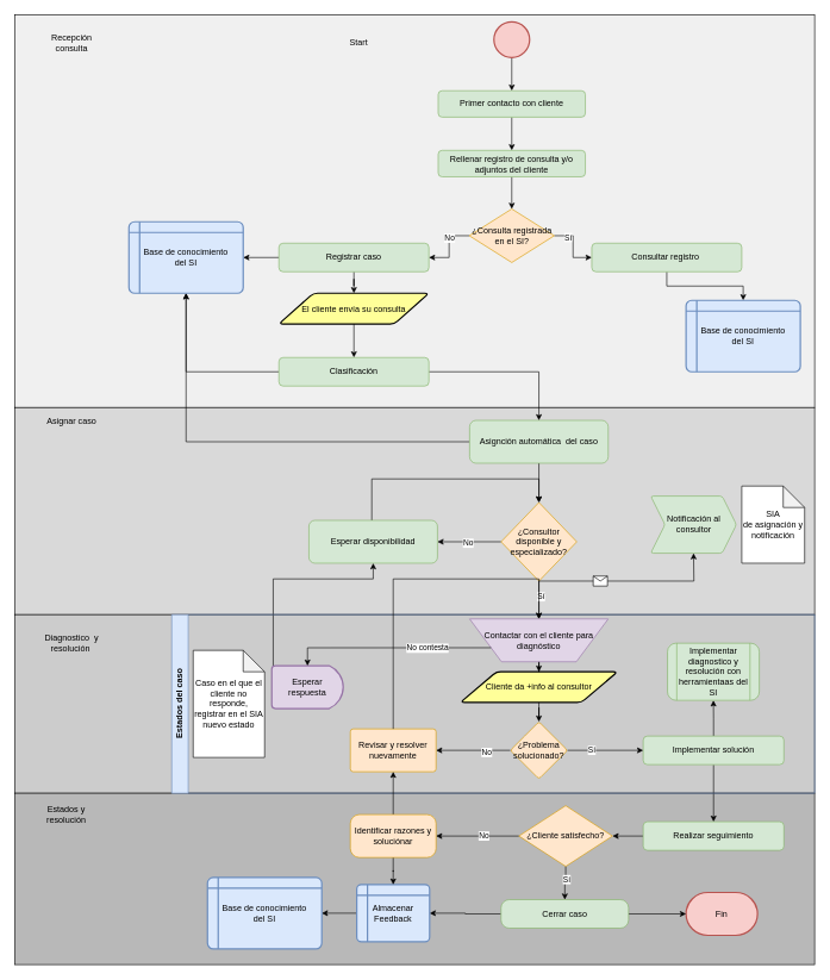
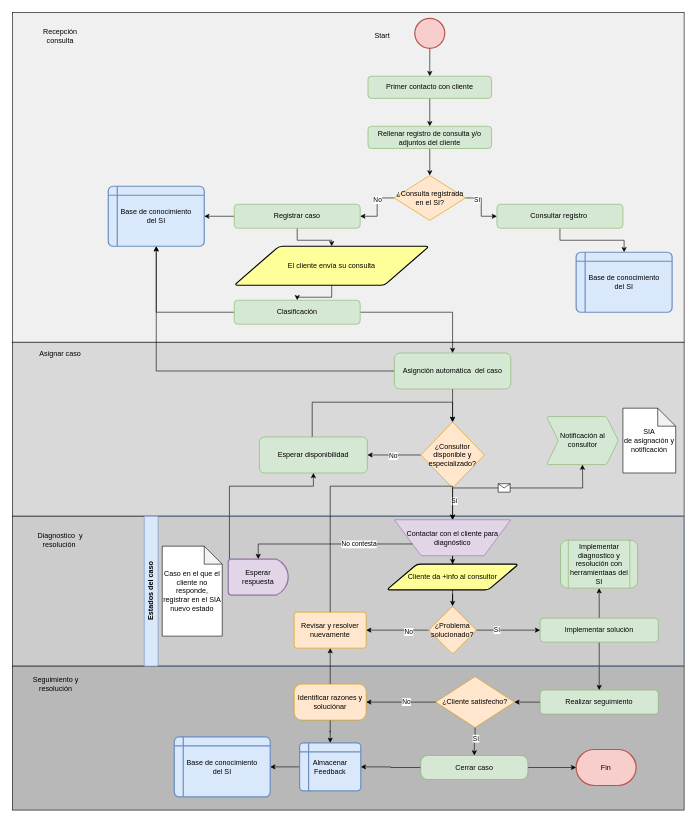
  <mxCell id="0" />
  <mxCell id="1" parent="0" />
  <mxCell id="2" value="" style="rounded=0;whiteSpace=wrap;html=1;fillColor=#F0F0F0;" vertex="1" parent="1"><mxGeometry x="20" y="20" width="1120" height="550" as="geometry" /></mxCell>
  <mxCell id="3" value="" style="rounded=0;whiteSpace=wrap;html=1;fillColor=#D9D9D9;" vertex="1" parent="1"><mxGeometry x="20" y="570" width="1120" height="290" as="geometry" /></mxCell>
  <mxCell id="4" value="" style="rounded=0;whiteSpace=wrap;html=1;fillColor=#CCCCCC;" vertex="1" parent="1"><mxGeometry x="20" y="860" width="1120" height="250" as="geometry" /></mxCell>
  <mxCell id="5" value="" style="rounded=0;whiteSpace=wrap;html=1;fillColor=#B8B8B8;" vertex="1" parent="1"><mxGeometry x="20" y="1110" width="1120" height="240" as="geometry" /></mxCell>
  <mxCell id="6" value="" style="edgeStyle=orthogonalEdgeStyle;rounded=0;orthogonalLoop=1;jettySize=auto;html=1;" edge="1" parent="1" source="7" target="9"><mxGeometry relative="1" as="geometry" /></mxCell>
  <mxCell id="7" value="" style="strokeWidth=2;html=1;shape=mxgraph.flowchart.start_2;whiteSpace=wrap;fillColor=#f8cecc;strokeColor=#b85450;" vertex="1" parent="1"><mxGeometry x="691" y="30" width="50" height="50" as="geometry" /></mxCell>
  <mxCell id="8" value="" style="edgeStyle=orthogonalEdgeStyle;rounded=0;orthogonalLoop=1;jettySize=auto;html=1;" edge="1" parent="1" source="9" target="68"><mxGeometry relative="1" as="geometry" /></mxCell>
  <mxCell id="9" value="Primer contacto con cliente" style="rounded=1;whiteSpace=wrap;html=1;fillColor=#d5e8d4;strokeColor=#82b366;" vertex="1" parent="1"><mxGeometry x="613" y="126.5" width="206" height="37" as="geometry" /></mxCell>
  <mxCell id="10" value="Recepción consulta" style="text;html=1;strokeColor=none;fillColor=none;align=center;verticalAlign=middle;whiteSpace=wrap;rounded=0;" vertex="1" parent="1"><mxGeometry x="55" y="40" width="90" height="40" as="geometry" /></mxCell>
  <mxCell id="11" value="Asignar caso" style="text;html=1;strokeColor=none;fillColor=none;align=center;verticalAlign=middle;whiteSpace=wrap;rounded=0;" vertex="1" parent="1"><mxGeometry x="55" y="570" width="90" height="40" as="geometry" /></mxCell>
  <mxCell id="12" value="Diagnostico&amp;nbsp; y resolución&amp;nbsp;" style="text;html=1;strokeColor=none;fillColor=none;align=center;verticalAlign=middle;whiteSpace=wrap;rounded=0;" vertex="1" parent="1"><mxGeometry x="40" y="880" width="120" height="40" as="geometry" /></mxCell>
- <mxCell id="13" value="Estados y resolución" style="text;html=1;strokeColor=none;fillColor=none;align=center;verticalAlign=middle;whiteSpace=wrap;rounded=0;" vertex="1" parent="1"><mxGeometry x="40" y="1120" width="105" height="40" as="geometry" /></mxCell>
+ <mxCell id="13" value="Seguimiento y resolución" style="text;html=1;strokeColor=none;fillColor=none;align=center;verticalAlign=middle;whiteSpace=wrap;rounded=0;" vertex="1" parent="1"><mxGeometry x="40" y="1120" width="105" height="40" as="geometry" /></mxCell>
  <mxCell id="14" value="" style="edgeStyle=orthogonalEdgeStyle;rounded=0;orthogonalLoop=1;jettySize=auto;html=1;" edge="1" parent="1" source="16" target="18"><mxGeometry relative="1" as="geometry" /></mxCell>
  <mxCell id="15" value="" style="edgeStyle=orthogonalEdgeStyle;rounded=0;orthogonalLoop=1;jettySize=auto;html=1;" edge="1" parent="1" source="16" target="61"><mxGeometry relative="1" as="geometry" /></mxCell>
  <mxCell id="16" value="Registrar caso" style="rounded=1;whiteSpace=wrap;html=1;fillColor=#d5e8d4;strokeColor=#82b366;" vertex="1" parent="1"><mxGeometry x="390" y="340" width="210" height="40" as="geometry" /></mxCell>
  <mxCell id="17" value="" style="edgeStyle=orthogonalEdgeStyle;rounded=0;orthogonalLoop=1;jettySize=auto;html=1;entryX=0.5;entryY=0;entryDx=0;entryDy=0;exitX=0.5;exitY=1;exitDx=0;exitDy=0;" edge="1" parent="1" source="18" target="64"><mxGeometry relative="1" as="geometry"><mxPoint x="574.003" y="431.533" as="sourcePoint" /><mxPoint x="753.257" y="464" as="targetPoint" /></mxGeometry></mxCell>
- <mxCell id="18" value="El cliente envía su consulta" style="shape=parallelogram;html=1;strokeWidth=2;perimeter=parallelogramPerimeter;whiteSpace=wrap;rounded=1;arcSize=12;size=0.23;fillColor=#FFFF99;" vertex="1" parent="1"><mxGeometry x="390" y="410" width="210" height="43" as="geometry" /></mxCell>
+ <mxCell id="18" value="El cliente envía su consulta" style="shape=parallelogram;html=1;strokeWidth=2;perimeter=parallelogramPerimeter;whiteSpace=wrap;rounded=1;arcSize=12;size=0.23;fillColor=#FFFF99;" vertex="1" parent="1"><mxGeometry x="390" y="410" width="325" height="65" as="geometry" /></mxCell>
  <mxCell id="19" value="" style="edgeStyle=orthogonalEdgeStyle;rounded=0;orthogonalLoop=1;jettySize=auto;html=1;" edge="1" parent="1" source="21" target="26"><mxGeometry relative="1" as="geometry" /></mxCell>
  <mxCell id="20" style="edgeStyle=orthogonalEdgeStyle;rounded=0;orthogonalLoop=1;jettySize=auto;html=1;" edge="1" parent="1" source="21" target="61"><mxGeometry relative="1" as="geometry" /></mxCell>
  <mxCell id="21" value="Asignción automática&amp;nbsp; del caso" style="rounded=1;whiteSpace=wrap;html=1;fillColor=#d5e8d4;strokeColor=#82b366;" vertex="1" parent="1"><mxGeometry x="657" y="588" width="194" height="60" as="geometry" /></mxCell>
  <mxCell id="22" value="" style="edgeStyle=orthogonalEdgeStyle;rounded=0;orthogonalLoop=1;jettySize=auto;html=1;" edge="1" parent="1" source="26" target="28"><mxGeometry relative="1" as="geometry" /></mxCell>
  <mxCell id="23" value="No" style="edgeLabel;html=1;align=center;verticalAlign=middle;resizable=0;points=[];" vertex="1" connectable="0" parent="22"><mxGeometry x="0.056" y="1" relative="1" as="geometry"><mxPoint as="offset" /></mxGeometry></mxCell>
  <mxCell id="24" value="" style="edgeStyle=orthogonalEdgeStyle;rounded=0;orthogonalLoop=1;jettySize=auto;html=1;entryX=0.5;entryY=0;entryDx=0;entryDy=0;" edge="1" parent="1" source="26" target="79"><mxGeometry relative="1" as="geometry"><mxPoint x="753.737" y="874" as="targetPoint" /></mxGeometry></mxCell>
  <mxCell id="25" value="Sí" style="edgeLabel;html=1;align=center;verticalAlign=middle;resizable=0;points=[];" vertex="1" connectable="0" parent="24"><mxGeometry x="-0.224" y="2" relative="1" as="geometry"><mxPoint as="offset" /></mxGeometry></mxCell>
  <mxCell id="26" value="¿Consultor disponible y especializado?" style="rhombus;whiteSpace=wrap;html=1;rounded=1;arcSize=0;fillColor=#ffe6cc;strokeColor=#d79b00;" vertex="1" parent="1"><mxGeometry x="701" y="703" width="106" height="110" as="geometry" /></mxCell>
  <mxCell id="27" style="edgeStyle=orthogonalEdgeStyle;rounded=0;orthogonalLoop=1;jettySize=auto;html=1;entryX=0.5;entryY=0;entryDx=0;entryDy=0;" edge="1" parent="1" source="28" target="26"><mxGeometry relative="1" as="geometry"><Array as="points"><mxPoint x="520" y="670" /><mxPoint x="754" y="670" /></Array></mxGeometry></mxCell>
  <mxCell id="28" value="Esperar disponibilidad" style="whiteSpace=wrap;html=1;rounded=1;arcSize=14;fillColor=#d5e8d4;strokeColor=#82b366;" vertex="1" parent="1"><mxGeometry x="432" y="728" width="180" height="60" as="geometry" /></mxCell>
  <mxCell id="29" value="" style="edgeStyle=orthogonalEdgeStyle;rounded=0;orthogonalLoop=1;jettySize=auto;html=1;" edge="1" parent="1" source="49" target="37"><mxGeometry relative="1" as="geometry" /></mxCell>
  <mxCell id="30" value="" style="edgeStyle=orthogonalEdgeStyle;rounded=0;orthogonalLoop=1;jettySize=auto;html=1;entryX=0.5;entryY=0;entryDx=0;entryDy=0;" edge="1" parent="1" source="32" target="39"><mxGeometry relative="1" as="geometry" /></mxCell>
  <mxCell id="31" value="" style="edgeStyle=orthogonalEdgeStyle;rounded=0;orthogonalLoop=1;jettySize=auto;html=1;" edge="1" parent="1" source="32" target="78"><mxGeometry relative="1" as="geometry" /></mxCell>
  <mxCell id="32" value="Implementar solución" style="rounded=1;whiteSpace=wrap;html=1;fillColor=#d5e8d4;strokeColor=#82b366;" vertex="1" parent="1"><mxGeometry x="900" y="1030" width="197" height="40" as="geometry" /></mxCell>
  <mxCell id="33" value="" style="edgeStyle=orthogonalEdgeStyle;rounded=0;orthogonalLoop=1;jettySize=auto;html=1;" edge="1" parent="1" source="37" target="32"><mxGeometry relative="1" as="geometry" /></mxCell>
  <mxCell id="34" value="Sí" style="edgeLabel;html=1;align=center;verticalAlign=middle;resizable=0;points=[];" vertex="1" connectable="0" parent="33"><mxGeometry x="-0.381" y="1" relative="1" as="geometry"><mxPoint as="offset" /></mxGeometry></mxCell>
  <mxCell id="35" value="" style="edgeStyle=orthogonalEdgeStyle;rounded=0;orthogonalLoop=1;jettySize=auto;html=1;" edge="1" parent="1" source="37" target="76"><mxGeometry relative="1" as="geometry" /></mxCell>
  <mxCell id="36" value="No" style="edgeLabel;html=1;align=center;verticalAlign=middle;resizable=0;points=[];" vertex="1" connectable="0" parent="35"><mxGeometry x="-0.351" y="2" relative="1" as="geometry"><mxPoint as="offset" /></mxGeometry></mxCell>
  <mxCell id="37" value="¿Problema solucionado?" style="rhombus;whiteSpace=wrap;html=1;rounded=1;arcSize=7;fillColor=#ffe6cc;strokeColor=#d79b00;" vertex="1" parent="1"><mxGeometry x="714" y="1010" width="80" height="80" as="geometry" /></mxCell>
  <mxCell id="38" value="" style="edgeStyle=orthogonalEdgeStyle;rounded=0;orthogonalLoop=1;jettySize=auto;html=1;" edge="1" parent="1" source="39" target="45"><mxGeometry relative="1" as="geometry" /></mxCell>
  <mxCell id="39" value="Realizar seguimiento" style="rounded=1;whiteSpace=wrap;html=1;fillColor=#d5e8d4;strokeColor=#82b366;" vertex="1" parent="1"><mxGeometry x="900" y="1150" width="197" height="40" as="geometry" /></mxCell>
- <mxCell id="40" value="Start" style="text;html=1;strokeColor=none;fillColor=none;align=center;verticalAlign=middle;whiteSpace=wrap;rounded=0;" vertex="1" parent="1"><mxGeometry x="457" y="40" width="90" height="40" as="geometry" /></mxCell>
+ <mxCell id="40" value="Start" style="text;html=1;strokeColor=none;fillColor=none;align=center;verticalAlign=middle;whiteSpace=wrap;rounded=0;" vertex="1" parent="1"><mxGeometry x="592" y="40" width="90" height="40" as="geometry" /></mxCell>
  <mxCell id="41" value="" style="edgeStyle=orthogonalEdgeStyle;rounded=0;orthogonalLoop=1;jettySize=auto;html=1;entryX=0.5;entryY=0;entryDx=0;entryDy=0;exitX=0.5;exitY=1;exitDx=0;exitDy=0;" edge="1" parent="1" source="45" target="53"><mxGeometry relative="1" as="geometry"><mxPoint x="791.5" y="1258" as="targetPoint" /></mxGeometry></mxCell>
  <mxCell id="42" value="Sí" style="edgeLabel;html=1;align=center;verticalAlign=middle;resizable=0;points=[];" vertex="1" connectable="0" parent="41"><mxGeometry x="-0.367" y="1" relative="1" as="geometry"><mxPoint y="3" as="offset" /></mxGeometry></mxCell>
  <mxCell id="43" value="" style="edgeStyle=orthogonalEdgeStyle;rounded=0;orthogonalLoop=1;jettySize=auto;html=1;" edge="1" parent="1" source="45" target="85"><mxGeometry relative="1" as="geometry" /></mxCell>
  <mxCell id="44" value="No" style="edgeLabel;html=1;align=center;verticalAlign=middle;resizable=0;points=[];" vertex="1" connectable="0" parent="43"><mxGeometry x="-0.135" relative="1" as="geometry"><mxPoint y="-1" as="offset" /></mxGeometry></mxCell>
  <mxCell id="45" value="¿Cliente satisfecho?" style="rhombus;whiteSpace=wrap;html=1;rounded=1;arcSize=0;fillColor=#ffe6cc;strokeColor=#d79b00;" vertex="1" parent="1"><mxGeometry x="726" y="1127.5" width="131" height="85" as="geometry" /></mxCell>
  <mxCell id="46" value="" style="edgeStyle=orthogonalEdgeStyle;rounded=0;orthogonalLoop=1;jettySize=auto;html=1;" edge="1" parent="1" source="53" target="51"><mxGeometry relative="1" as="geometry"><mxPoint x="702.25" y="1278" as="sourcePoint" /></mxGeometry></mxCell>
  <mxCell id="47" value="Fin" style="strokeWidth=2;html=1;shape=mxgraph.flowchart.terminator;whiteSpace=wrap;fillColor=#f8cecc;strokeColor=#b85450;" vertex="1" parent="1"><mxGeometry x="960" y="1249" width="100" height="60" as="geometry" /></mxCell>
  <mxCell id="48" value="" style="edgeStyle=orthogonalEdgeStyle;rounded=0;orthogonalLoop=1;jettySize=auto;html=1;exitX=0.5;exitY=1;exitDx=0;exitDy=0;" edge="1" parent="1" source="79" target="49"><mxGeometry relative="1" as="geometry"><mxPoint x="753.737" y="914" as="sourcePoint" /><mxPoint x="755" y="960" as="targetPoint" /></mxGeometry></mxCell>
  <mxCell id="49" value="Cliente da +info al consultor" style="shape=parallelogram;html=1;strokeWidth=2;perimeter=parallelogramPerimeter;whiteSpace=wrap;rounded=1;arcSize=12;size=0.23;fillColor=#FFFF99;" vertex="1" parent="1"><mxGeometry x="644" y="940" width="220" height="43" as="geometry" /></mxCell>
  <mxCell id="50" value="" style="edgeStyle=orthogonalEdgeStyle;rounded=0;orthogonalLoop=1;jettySize=auto;html=1;" edge="1" parent="1" source="51" target="66"><mxGeometry relative="1" as="geometry" /></mxCell>
  <mxCell id="51" value="Almacenar Feedback" style="shape=internalStorage;whiteSpace=wrap;html=1;dx=15;dy=15;rounded=1;arcSize=8;strokeWidth=2;fillColor=#dae8fc;strokeColor=#6c8ebf;" vertex="1" parent="1"><mxGeometry x="499" y="1238" width="102" height="80" as="geometry" /></mxCell>
  <mxCell id="52" style="edgeStyle=orthogonalEdgeStyle;rounded=0;orthogonalLoop=1;jettySize=auto;html=1;exitX=1;exitY=0.5;exitDx=0;exitDy=0;" edge="1" parent="1" source="53" target="47"><mxGeometry relative="1" as="geometry" /></mxCell>
  <mxCell id="53" value="Cerrar caso" style="whiteSpace=wrap;html=1;rounded=1;arcSize=29;fillColor=#d5e8d4;strokeColor=#82b366;" vertex="1" parent="1"><mxGeometry x="701" y="1259" width="178.5" height="40" as="geometry" /></mxCell>
  <mxCell id="54" value="" style="edgeStyle=orthogonalEdgeStyle;rounded=0;orthogonalLoop=1;jettySize=auto;html=1;entryX=1;entryY=0.5;entryDx=0;entryDy=0;" edge="1" parent="1" source="58" target="16"><mxGeometry relative="1" as="geometry" /></mxCell>
  <mxCell id="55" value="No" style="edgeLabel;html=1;align=center;verticalAlign=middle;resizable=0;points=[];" vertex="1" connectable="0" parent="54"><mxGeometry x="-0.305" relative="1" as="geometry"><mxPoint y="1" as="offset" /></mxGeometry></mxCell>
  <mxCell id="56" value="" style="edgeStyle=orthogonalEdgeStyle;rounded=0;orthogonalLoop=1;jettySize=auto;html=1;" edge="1" parent="1" source="58" target="60"><mxGeometry relative="1" as="geometry" /></mxCell>
  <mxCell id="57" value="Sí" style="edgeLabel;html=1;align=center;verticalAlign=middle;resizable=0;points=[];" vertex="1" connectable="0" parent="56"><mxGeometry x="-0.54" y="-2" relative="1" as="geometry"><mxPoint as="offset" /></mxGeometry></mxCell>
  <mxCell id="58" value="¿Consulta registrada en el SI?" style="rhombus;whiteSpace=wrap;html=1;fillColor=#ffe6cc;strokeColor=#d79b00;rounded=1;arcSize=0;" vertex="1" parent="1"><mxGeometry x="656.5" y="292" width="119" height="75" as="geometry" /></mxCell>
  <mxCell id="59" style="edgeStyle=orthogonalEdgeStyle;rounded=0;orthogonalLoop=1;jettySize=auto;html=1;" edge="1" parent="1" source="60" target="65"><mxGeometry relative="1" as="geometry" /></mxCell>
  <mxCell id="60" value="Consultar registro&amp;nbsp;" style="rounded=1;whiteSpace=wrap;html=1;fillColor=#d5e8d4;strokeColor=#82b366;" vertex="1" parent="1"><mxGeometry x="828" y="340" width="210" height="40" as="geometry" /></mxCell>
  <mxCell id="61" value="Base de conocimiento &lt;br&gt;del SI" style="shape=internalStorage;whiteSpace=wrap;html=1;dx=15;dy=15;rounded=1;arcSize=8;strokeWidth=2;fillColor=#dae8fc;strokeColor=#6c8ebf;" vertex="1" parent="1"><mxGeometry x="180" y="310" width="160" height="100" as="geometry" /></mxCell>
  <mxCell id="62" value="" style="edgeStyle=orthogonalEdgeStyle;rounded=0;orthogonalLoop=1;jettySize=auto;html=1;" edge="1" parent="1" source="64" target="21"><mxGeometry relative="1" as="geometry" /></mxCell>
  <mxCell id="63" style="edgeStyle=orthogonalEdgeStyle;rounded=0;orthogonalLoop=1;jettySize=auto;html=1;" edge="1" parent="1" source="64" target="61"><mxGeometry relative="1" as="geometry" /></mxCell>
  <mxCell id="64" value="Clasificación" style="rounded=1;whiteSpace=wrap;html=1;fillColor=#d5e8d4;strokeColor=#82b366;" vertex="1" parent="1"><mxGeometry x="390" y="500" width="210" height="40" as="geometry" /></mxCell>
  <mxCell id="65" value="Base de conocimiento &lt;br&gt;del SI" style="shape=internalStorage;whiteSpace=wrap;html=1;dx=15;dy=15;rounded=1;arcSize=8;strokeWidth=2;fillColor=#dae8fc;strokeColor=#6c8ebf;" vertex="1" parent="1"><mxGeometry x="960" y="420" width="160" height="100" as="geometry" /></mxCell>
  <mxCell id="66" value="Base de conocimiento &lt;br&gt;del SI" style="shape=internalStorage;whiteSpace=wrap;html=1;dx=15;dy=15;rounded=1;arcSize=8;strokeWidth=2;fillColor=#dae8fc;strokeColor=#6c8ebf;" vertex="1" parent="1"><mxGeometry x="290" y="1228" width="160" height="100" as="geometry" /></mxCell>
  <mxCell id="67" value="" style="edgeStyle=orthogonalEdgeStyle;rounded=0;orthogonalLoop=1;jettySize=auto;html=1;" edge="1" parent="1" source="68" target="58"><mxGeometry relative="1" as="geometry" /></mxCell>
  <mxCell id="68" value="Rellenar registro de consulta y/o adjuntos del cliente" style="rounded=1;whiteSpace=wrap;html=1;fillColor=#d5e8d4;strokeColor=#82b366;" vertex="1" parent="1"><mxGeometry x="613" y="210" width="206" height="37" as="geometry" /></mxCell>
  <mxCell id="69" value="Notificación al consultor" style="shape=step;perimeter=stepPerimeter;whiteSpace=wrap;html=1;fixedSize=1;fillColor=#d5e8d4;strokeColor=#82b366;rounded=1;arcSize=7;" vertex="1" parent="1"><mxGeometry x="910.5" y="694" width="120" height="80" as="geometry" /></mxCell>
  <mxCell id="70" value="" style="endArrow=classic;html=1;rounded=0;exitX=0.5;exitY=1;exitDx=0;exitDy=0;entryX=0.5;entryY=1;entryDx=0;entryDy=0;" edge="1" parent="1" source="26" target="69"><mxGeometry relative="1" as="geometry"><mxPoint x="850" y="618" as="sourcePoint" /><mxPoint x="971" y="780" as="targetPoint" /><Array as="points"><mxPoint x="971" y="813" /></Array></mxGeometry></mxCell>
  <mxCell id="71" value="" style="shape=message;html=1;outlineConnect=0;" vertex="1" parent="70"><mxGeometry width="20" height="14" relative="1" as="geometry"><mxPoint x="-52" y="-7" as="offset" /></mxGeometry></mxCell>
  <mxCell id="72" value="SIA&lt;br&gt;de asignación y notificación" style="shape=note;whiteSpace=wrap;html=1;backgroundOutline=1;darkOpacity=0.05;" vertex="1" parent="1"><mxGeometry x="1038" y="680" width="88" height="108" as="geometry" /></mxCell>
  <mxCell id="73" style="edgeStyle=orthogonalEdgeStyle;rounded=0;orthogonalLoop=1;jettySize=auto;html=1;entryX=0.5;entryY=1;entryDx=0;entryDy=0;exitX=0.02;exitY=0.015;exitDx=0;exitDy=0;exitPerimeter=0;" edge="1" parent="1" source="77" target="28"><mxGeometry relative="1" as="geometry"><Array as="points"><mxPoint x="382" y="810" /><mxPoint x="522" y="810" /></Array></mxGeometry></mxCell>
  <mxCell id="74" value="Caso en el que el cliente no responde, registrar en el SIA nuevo estado" style="shape=note;whiteSpace=wrap;html=1;backgroundOutline=1;darkOpacity=0.05;" vertex="1" parent="1"><mxGeometry x="270" y="910" width="100" height="150" as="geometry" /></mxCell>
  <mxCell id="75" value="Estados del caso" style="swimlane;horizontal=0;whiteSpace=wrap;html=1;fillColor=#dae8fc;strokeColor=#6c8ebf;" vertex="1" parent="1"><mxGeometry x="240" y="860" width="900" height="250" as="geometry"><mxRectangle x="-30" y="670" width="40" height="160" as="alternateBounds" /></mxGeometry></mxCell>
  <mxCell id="76" value="Revisar y resolver nuevamente" style="whiteSpace=wrap;html=1;fillColor=#ffe6cc;strokeColor=#d79b00;rounded=1;arcSize=7;" vertex="1" parent="75"><mxGeometry x="250" y="160" width="120" height="60" as="geometry" /></mxCell>
  <mxCell id="77" value="Esperar respuesta" style="strokeWidth=2;html=1;shape=mxgraph.flowchart.delay;whiteSpace=wrap;fillColor=#e1d5e7;strokeColor=#9673a6;" vertex="1" parent="75"><mxGeometry x="140" y="71.5" width="100" height="60" as="geometry" /></mxCell>
  <mxCell id="78" value="Implementar diagnostico y resolución con herramientaas del SI" style="shape=process;whiteSpace=wrap;html=1;backgroundOutline=1;fillColor=#d5e8d4;strokeColor=#82b366;rounded=1;" vertex="1" parent="75"><mxGeometry x="694" y="40" width="128.5" height="80" as="geometry" /></mxCell>
  <mxCell id="79" value="Contactar con el cliente para diagnóstico" style="verticalLabelPosition=middle;verticalAlign=middle;html=1;shape=trapezoid;perimeter=trapezoidPerimeter;whiteSpace=wrap;size=0.23;arcSize=10;flipV=1;labelPosition=center;align=center;fillColor=#e1d5e7;strokeColor=#9673a6;" vertex="1" parent="75"><mxGeometry x="417" y="6" width="194" height="60" as="geometry" /></mxCell>
  <mxCell id="80" value="" style="edgeStyle=orthogonalEdgeStyle;rounded=0;orthogonalLoop=1;jettySize=auto;html=1;exitX=0;exitY=0.75;exitDx=0;exitDy=0;" edge="1" parent="75" source="79" target="77"><mxGeometry relative="1" as="geometry"><mxPoint x="357" y="34.0" as="sourcePoint" /></mxGeometry></mxCell>
  <mxCell id="81" value="No contesta" style="edgeLabel;html=1;align=center;verticalAlign=middle;resizable=0;points=[];" vertex="1" connectable="0" parent="80"><mxGeometry x="-0.141" relative="1" as="geometry"><mxPoint x="31" as="offset" /></mxGeometry></mxCell>
  <mxCell id="82" value="" style="edgeStyle=orthogonalEdgeStyle;rounded=0;orthogonalLoop=1;jettySize=auto;html=1;entryX=0.5;entryY=0;entryDx=0;entryDy=0;" edge="1" parent="75" source="76" target="79"><mxGeometry relative="1" as="geometry"><mxPoint x="474" y="6" as="targetPoint" /><Array as="points"><mxPoint x="310" y="-50" /><mxPoint x="514" y="-50" /></Array></mxGeometry></mxCell>
  <mxCell id="83" value="" style="edgeStyle=orthogonalEdgeStyle;rounded=0;orthogonalLoop=1;jettySize=auto;html=1;" edge="1" parent="1" source="85" target="51"><mxGeometry relative="1" as="geometry" /></mxCell>
  <mxCell id="84" value="" style="edgeStyle=orthogonalEdgeStyle;rounded=0;orthogonalLoop=1;jettySize=auto;html=1;" edge="1" parent="1" source="85" target="76"><mxGeometry relative="1" as="geometry" /></mxCell>
  <mxCell id="85" value="Identificar razones y soluciónar" style="whiteSpace=wrap;html=1;fillColor=#ffe6cc;strokeColor=#d79b00;rounded=1;arcSize=21;" vertex="1" parent="1"><mxGeometry x="490" y="1140" width="120" height="60" as="geometry" /></mxCell>
